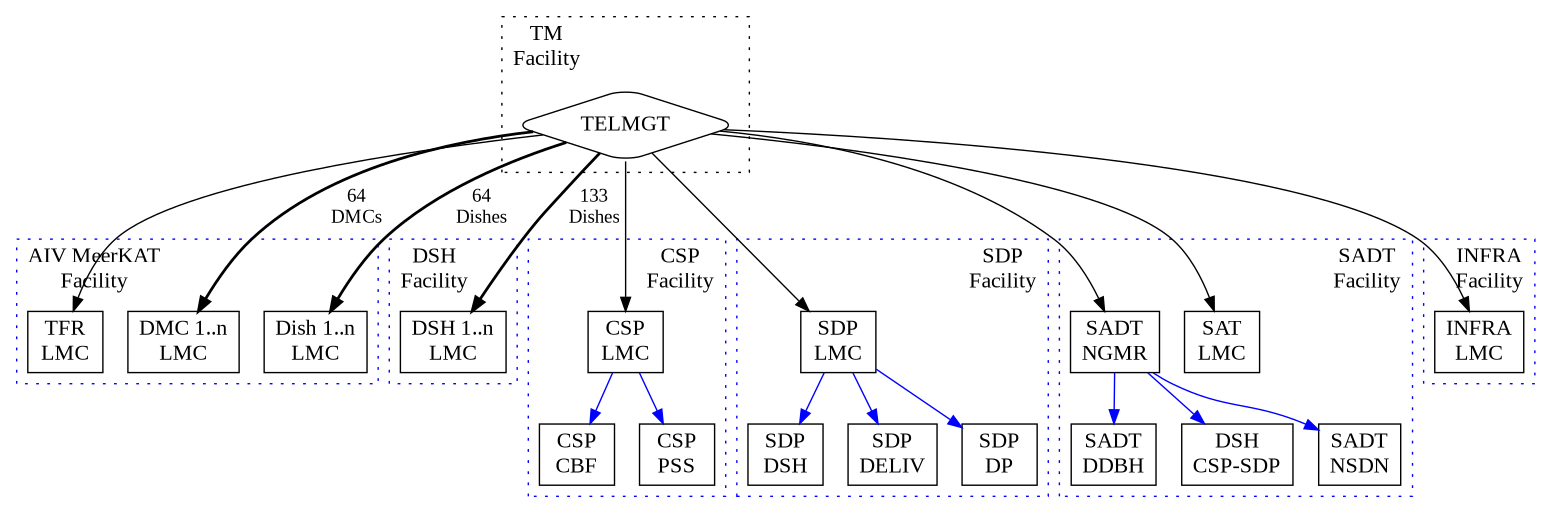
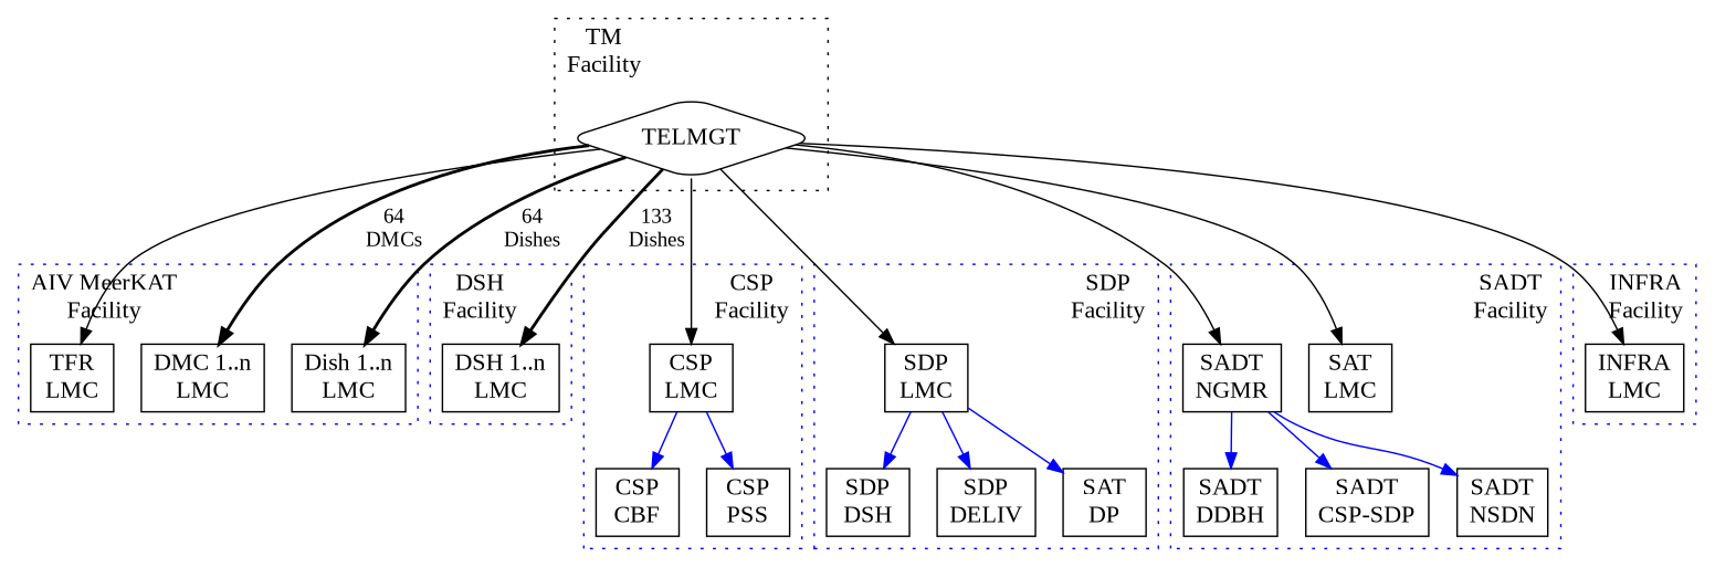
  digraph {
    fontname="Liberation Serif"
    fontsize=16
    labeljust=l
    labelloc=t
    splines=true
    node [fontname="Liberation Serif" fontsize=16 shape=rect]
    edge [fontname="Liberation Serif"]
    n1 [label="TFR\nLMC"]
    n2 [label="DMC 1..n\nLMC"]
    n3 [label="Dish 1..n\nLMC"]
    n4 [label="DSH 1..n\nLMC"]
    n5 [label="CSP\nLMC"]
    n6 [label="CSP\nCBF"]
    n7 [label="CSP\nPSS"]
    n8 [label="SDP\nLMC"]
    n9 [label="SDP\nDSH"]
    n10 [label="SDP\nDELIV"]
-   n11 [label="SDP\nDP"]
+   n11 [label="SAT\nDP"]
    n12 [label="SADT\nNGMR"]
    n13 [label="SADT\nDDBH"]
-   n14 [label="DSH\nCSP-SDP"]
+   n14 [label="SADT\nCSP-SDP"]
    n15 [label="SADT\nNSDN"]
    n16 [label="SAT\nLMC"]
    n17 [label="INFRA\nLMC"]
    n18 [label=TELMGT shape=diamond style=rounded]
    subgraph cluster_1 {
      color=blue
      label="AIV MeerKAT\nFacility"
      style=dotted
      subgraph sub_2 {
        color=blue
        label="AIV MeerKAT\nFacility"
        rank=same
        style=dotted
        n1
        n2
        n3
      }
    }
    subgraph cluster_3 {
      color=blue
      label="DSH\nFacility"
      style=dotted
      n4
    }
    subgraph cluster_4 {
      color=blue
      label="CSP\nFacility"
      labeljust=r
      style=dotted
      n5
      n6
      n7
    }
    subgraph cluster_5 {
      color=blue
      label="SDP\nFacility"
      labeljust=r
      style=dotted
      n8
      n9
      n10
      n11
    }
    subgraph cluster_6 {
      color=blue
      label="SADT\nFacility"
      labeljust=r
      style=dotted
      n12
      n13
      n14
      n15
      n16
    }
    subgraph cluster_7 {
      color=blue
      label="INFRA\nFacility"
      labeljust=r
      style=dotted
      n17
    }
    subgraph cluster_8 {
      color=black
      label="TM\nFacility"
      style=dotted
      n18
    }
    n5 -> n6 [color=blue]
    n5 -> n7 [color=blue]
    n8 -> n9 [color=blue]
    n8 -> n10 [color=blue]
    n8 -> n11 [color=blue]
    n12 -> n13 [color=blue]
    n12 -> n14 [color=blue]
    n12 -> n15 [color=blue]
    n18 -> n1
    n18 -> n2 [label="64\nDMCs" penwidth=2.0]
    n18 -> n3 [label="64\nDishes" penwidth=2.0]
    n18 -> n4 [label="133\nDishes" penwidth=2.0]
    n18 -> n5
    n18 -> n8
    n18 -> n12
    n18 -> n16
    n18 -> n17
  }
